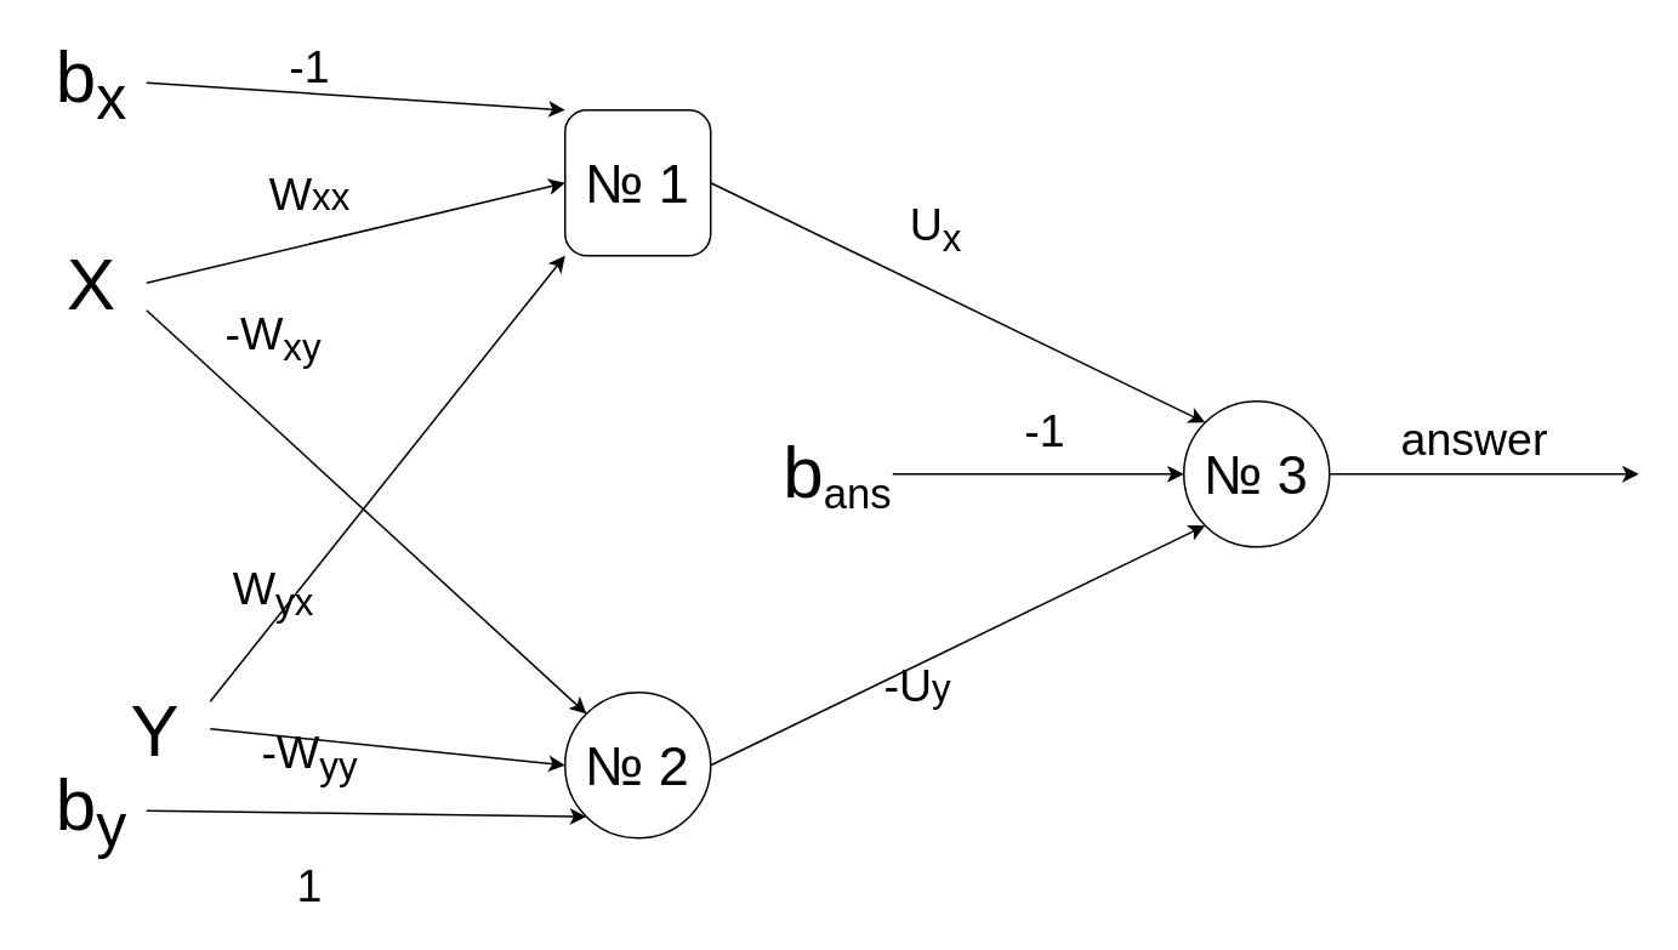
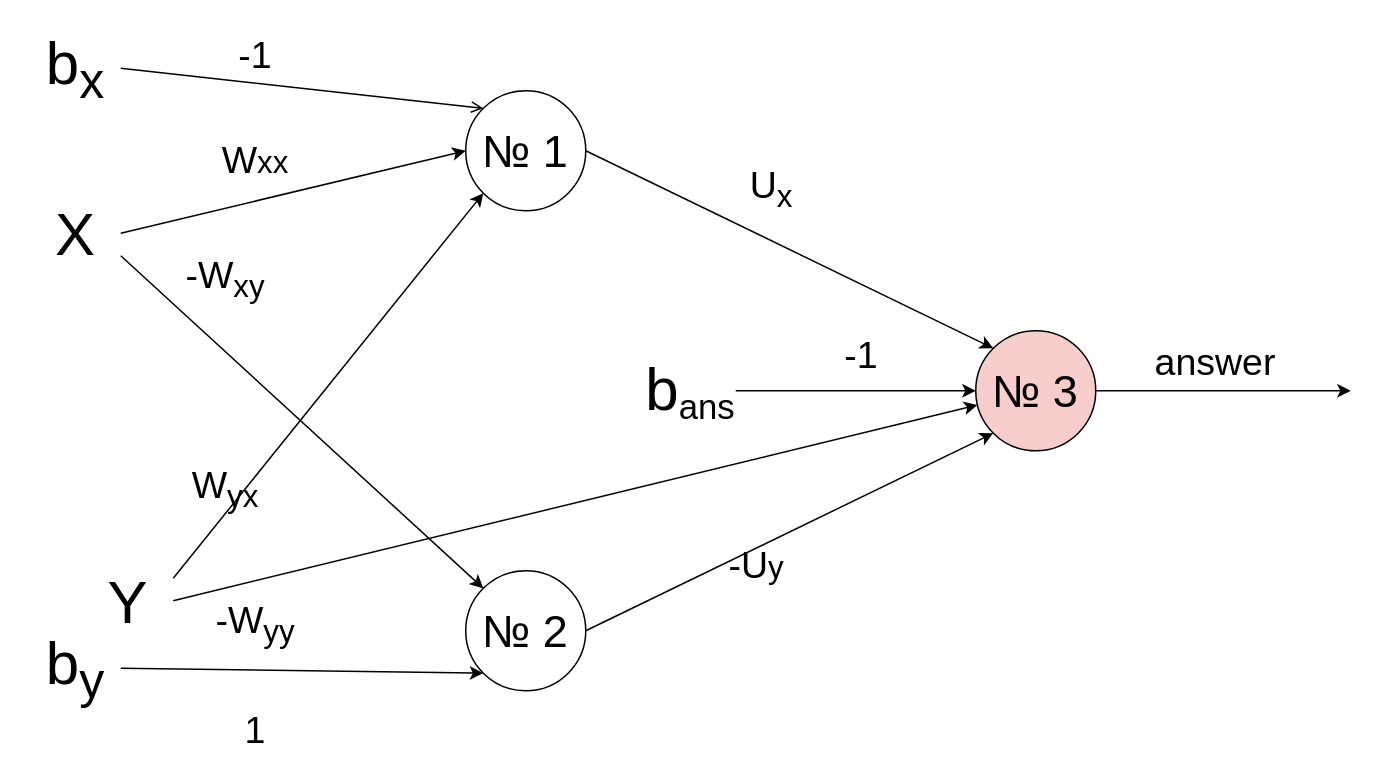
  <mxCell id="0" />
  <mxCell id="1" parent="0" />
- <mxCell id="2" value="&lt;font style=&quot;font-size: 30px;&quot;&gt;№ 1&lt;/font&gt;" style="whiteSpace=wrap;html=1;aspect=fixed;rounded=1;" parent="1" vertex="1"><mxGeometry x="310" y="60" width="80" height="80" as="geometry" /></mxCell>
+ <mxCell id="2" value="&lt;font style=&quot;font-size: 30px;&quot;&gt;№ 1&lt;/font&gt;" style="ellipse;whiteSpace=wrap;html=1;aspect=fixed;" parent="1" vertex="1"><mxGeometry x="310" y="60" width="80" height="80" as="geometry" /></mxCell>
  <mxCell id="3" value="&lt;font style=&quot;font-size: 30px;&quot;&gt;№ 2&lt;/font&gt;" style="ellipse;whiteSpace=wrap;html=1;aspect=fixed;" parent="1" vertex="1"><mxGeometry x="310" y="380" width="80" height="80" as="geometry" /></mxCell>
  <mxCell id="4" value="&lt;font style=&quot;font-size: 40px;&quot;&gt;Y&lt;/font&gt;" style="text;html=1;strokeColor=none;fillColor=none;align=center;verticalAlign=middle;whiteSpace=wrap;rounded=0;" parent="1" vertex="1"><mxGeometry x="55" y="385" width="60" height="30" as="geometry" /></mxCell>
  <mxCell id="5" value="&lt;font style=&quot;font-size: 40px;&quot;&gt;X&lt;/font&gt;" style="text;html=1;strokeColor=none;fillColor=none;align=center;verticalAlign=middle;whiteSpace=wrap;rounded=0;" parent="1" vertex="1"><mxGeometry x="20" y="140" width="60" height="30" as="geometry" /></mxCell>
  <mxCell id="6" value="&lt;font style=&quot;font-size: 40px;&quot;&gt;b&lt;sub&gt;y&lt;/sub&gt;&lt;/font&gt;" style="text;html=1;strokeColor=none;fillColor=none;align=center;verticalAlign=middle;whiteSpace=wrap;rounded=0;" parent="1" vertex="1"><mxGeometry x="20" y="430" width="60" height="30" as="geometry" /></mxCell>
  <mxCell id="7" value="&lt;font style=&quot;font-size: 40px;&quot;&gt;b&lt;sub&gt;x&lt;/sub&gt;&lt;/font&gt;" style="text;html=1;strokeColor=none;fillColor=none;align=center;verticalAlign=middle;whiteSpace=wrap;rounded=0;" parent="1" vertex="1"><mxGeometry x="20" y="30" width="60" height="30" as="geometry" /></mxCell>
- <mxCell id="8" value="" style="endArrow=classic;html=1;rounded=0;exitX=1;exitY=0.5;exitDx=0;exitDy=0;entryX=0;entryY=0.5;entryDx=0;entryDy=0;" parent="1" source="4" target="3" edge="1"><mxGeometry width="50" height="50" relative="1" as="geometry"><mxPoint x="480" y="320" as="sourcePoint" /><mxPoint x="530" y="270" as="targetPoint" /></mxGeometry></mxCell>
+ <mxCell id="8" value="" style="endArrow=classic;html=1;rounded=0;exitX=1;exitY=0.5;exitDx=0;exitDy=0;" parent="1" source="4" target="21" edge="1"><mxGeometry width="50" height="50" relative="1" as="geometry"><mxPoint x="480" y="320" as="sourcePoint" /><mxPoint x="530" y="270" as="targetPoint" /></mxGeometry></mxCell>
  <mxCell id="9" value="" style="endArrow=classic;html=1;rounded=0;exitX=1;exitY=0.5;exitDx=0;exitDy=0;entryX=0;entryY=1;entryDx=0;entryDy=0;" parent="1" source="6" target="3" edge="1"><mxGeometry width="50" height="50" relative="1" as="geometry"><mxPoint x="310" y="430" as="sourcePoint" /><mxPoint x="360" y="380" as="targetPoint" /></mxGeometry></mxCell>
  <mxCell id="10" value="&lt;span style=&quot;font-size: 25px;&quot;&gt;-W&lt;sub&gt;yy&lt;/sub&gt;&lt;/span&gt;" style="text;html=1;strokeColor=none;fillColor=none;align=center;verticalAlign=middle;whiteSpace=wrap;rounded=0;" parent="1" vertex="1"><mxGeometry x="140" y="400" width="60" height="30" as="geometry" /></mxCell>
  <mxCell id="11" value="&lt;span style=&quot;font-size: 25px;&quot;&gt;1&lt;/span&gt;" style="text;html=1;strokeColor=none;fillColor=none;align=center;verticalAlign=middle;whiteSpace=wrap;rounded=0;" parent="1" vertex="1"><mxGeometry x="140" y="470" width="60" height="30" as="geometry" /></mxCell>
  <mxCell id="12" value="" style="endArrow=classic;html=1;rounded=0;exitX=1;exitY=1;exitDx=0;exitDy=0;entryX=0;entryY=0;entryDx=0;entryDy=0;" parent="1" source="5" target="3" edge="1"><mxGeometry width="50" height="50" relative="1" as="geometry"><mxPoint x="260" y="280" as="sourcePoint" /><mxPoint x="310" y="230" as="targetPoint" /></mxGeometry></mxCell>
  <mxCell id="13" value="" style="endArrow=classic;html=1;rounded=0;exitX=1;exitY=0.5;exitDx=0;exitDy=0;entryX=0;entryY=0.5;entryDx=0;entryDy=0;" parent="1" source="5" target="2" edge="1"><mxGeometry width="50" height="50" relative="1" as="geometry"><mxPoint x="260" y="280" as="sourcePoint" /><mxPoint x="310" y="230" as="targetPoint" /></mxGeometry></mxCell>
- <mxCell id="14" value="" style="endArrow=classic;html=1;rounded=0;exitX=1;exitY=0.5;exitDx=0;exitDy=0;entryX=0;entryY=0;entryDx=0;entryDy=0;" parent="1" source="7" target="2" edge="1"><mxGeometry width="50" height="50" relative="1" as="geometry"><mxPoint x="260" y="280" as="sourcePoint" /><mxPoint x="310" y="230" as="targetPoint" /></mxGeometry></mxCell>
+ <mxCell id="14" value="" style="endArrow=open;html=1;rounded=0;exitX=1;exitY=0.5;exitDx=0;exitDy=0;entryX=0;entryY=0;entryDx=0;entryDy=0;" parent="1" source="7" target="2" edge="1"><mxGeometry width="50" height="50" relative="1" as="geometry"><mxPoint x="260" y="280" as="sourcePoint" /><mxPoint x="310" y="230" as="targetPoint" /></mxGeometry></mxCell>
  <mxCell id="15" value="&lt;span style=&quot;font-size: 25px;&quot;&gt;-1&lt;/span&gt;" style="text;html=1;strokeColor=none;fillColor=none;align=center;verticalAlign=middle;whiteSpace=wrap;rounded=0;" parent="1" vertex="1"><mxGeometry x="140" y="20" width="60" height="30" as="geometry" /></mxCell>
  <mxCell id="16" value="&lt;span style=&quot;font-size: 25px;&quot;&gt;-W&lt;sub&gt;xy&lt;/sub&gt;&lt;/span&gt;" style="text;html=1;strokeColor=none;fillColor=none;align=center;verticalAlign=middle;whiteSpace=wrap;rounded=0;" parent="1" vertex="1"><mxGeometry x="120" y="170" width="60" height="30" as="geometry" /></mxCell>
  <mxCell id="17" value="" style="endArrow=classic;html=1;rounded=0;exitX=1;exitY=0;exitDx=0;exitDy=0;entryX=0;entryY=1;entryDx=0;entryDy=0;" parent="1" source="4" target="2" edge="1"><mxGeometry width="50" height="50" relative="1" as="geometry"><mxPoint x="260" y="280" as="sourcePoint" /><mxPoint x="310" y="230" as="targetPoint" /></mxGeometry></mxCell>
  <mxCell id="18" value="&lt;span style=&quot;font-size: 25px;&quot;&gt;W&lt;sub&gt;yx&lt;/sub&gt;&lt;/span&gt;" style="text;html=1;strokeColor=none;fillColor=none;align=center;verticalAlign=middle;whiteSpace=wrap;rounded=0;" parent="1" vertex="1"><mxGeometry x="120" y="310" width="60" height="30" as="geometry" /></mxCell>
  <mxCell id="19" value="&lt;span style=&quot;font-size: 25px;&quot;&gt;W&lt;/span&gt;&lt;span style=&quot;font-size: 20.833px;&quot;&gt;xx&lt;/span&gt;" style="text;html=1;strokeColor=none;fillColor=none;align=center;verticalAlign=middle;whiteSpace=wrap;rounded=0;" parent="1" vertex="1"><mxGeometry x="140" y="90" width="60" height="30" as="geometry" /></mxCell>
  <mxCell id="20" style="edgeStyle=orthogonalEdgeStyle;rounded=0;orthogonalLoop=1;jettySize=auto;html=1;" parent="1" source="21" edge="1"><mxGeometry relative="1" as="geometry"><mxPoint x="900" y="260" as="targetPoint" /></mxGeometry></mxCell>
- <mxCell id="21" value="&lt;font style=&quot;font-size: 30px;&quot;&gt;№ 3&lt;/font&gt;" style="ellipse;whiteSpace=wrap;html=1;aspect=fixed;" parent="1" vertex="1"><mxGeometry x="650" y="220" width="80" height="80" as="geometry" /></mxCell>
+ <mxCell id="21" value="&lt;font style=&quot;font-size: 30px;&quot;&gt;№ 3&lt;/font&gt;" style="ellipse;whiteSpace=wrap;html=1;aspect=fixed;fillColor=#f8cecc;" parent="1" vertex="1"><mxGeometry x="650" y="220" width="80" height="80" as="geometry" /></mxCell>
  <mxCell id="22" value="" style="endArrow=classic;html=1;rounded=0;exitX=1;exitY=0.5;exitDx=0;exitDy=0;entryX=0;entryY=0;entryDx=0;entryDy=0;" parent="1" source="2" target="21" edge="1"><mxGeometry width="50" height="50" relative="1" as="geometry"><mxPoint x="470" y="280" as="sourcePoint" /><mxPoint x="520" y="230" as="targetPoint" /></mxGeometry></mxCell>
  <mxCell id="23" value="" style="endArrow=classic;html=1;rounded=0;exitX=1;exitY=0.5;exitDx=0;exitDy=0;entryX=0;entryY=1;entryDx=0;entryDy=0;" parent="1" source="3" target="21" edge="1"><mxGeometry width="50" height="50" relative="1" as="geometry"><mxPoint x="470" y="280" as="sourcePoint" /><mxPoint x="520" y="230" as="targetPoint" /></mxGeometry></mxCell>
  <mxCell id="24" value="&lt;span style=&quot;font-size: 25px;&quot;&gt;U&lt;sub&gt;x&lt;/sub&gt;&lt;/span&gt;" style="text;html=1;strokeColor=none;fillColor=none;align=center;verticalAlign=middle;whiteSpace=wrap;rounded=0;" parent="1" vertex="1"><mxGeometry x="484" y="110" width="60" height="30" as="geometry" /></mxCell>
  <mxCell id="25" value="&lt;span style=&quot;font-size: 25px;&quot;&gt;-U&lt;/span&gt;&lt;span style=&quot;font-size: 20.833px;&quot;&gt;y&lt;/span&gt;" style="text;html=1;strokeColor=none;fillColor=none;align=center;verticalAlign=middle;whiteSpace=wrap;rounded=0;" parent="1" vertex="1"><mxGeometry x="474" y="360" width="60" height="30" as="geometry" /></mxCell>
  <mxCell id="26" style="edgeStyle=orthogonalEdgeStyle;rounded=0;orthogonalLoop=1;jettySize=auto;html=1;entryX=0;entryY=0.5;entryDx=0;entryDy=0;" parent="1" source="27" target="21" edge="1"><mxGeometry relative="1" as="geometry" /></mxCell>
  <mxCell id="27" value="&lt;font style=&quot;font-size: 40px;&quot;&gt;b&lt;/font&gt;&lt;font style=&quot;font-size: 27.778px;&quot;&gt;&lt;sub&gt;ans&lt;/sub&gt;&lt;/font&gt;" style="text;html=1;strokeColor=none;fillColor=none;align=center;verticalAlign=middle;whiteSpace=wrap;rounded=0;" parent="1" vertex="1"><mxGeometry x="430" y="245" width="60" height="30" as="geometry" /></mxCell>
  <mxCell id="28" value="&lt;span style=&quot;font-size: 25px;&quot;&gt;-1&lt;/span&gt;" style="text;html=1;strokeColor=none;fillColor=none;align=center;verticalAlign=middle;whiteSpace=wrap;rounded=0;" parent="1" vertex="1"><mxGeometry x="544" y="220" width="60" height="30" as="geometry" /></mxCell>
  <mxCell id="29" value="&lt;span style=&quot;font-size: 25px;&quot;&gt;answer&lt;/span&gt;" style="text;html=1;strokeColor=none;fillColor=none;align=center;verticalAlign=middle;whiteSpace=wrap;rounded=0;" parent="1" vertex="1"><mxGeometry x="780" y="220" width="60" height="40" as="geometry" /></mxCell>
